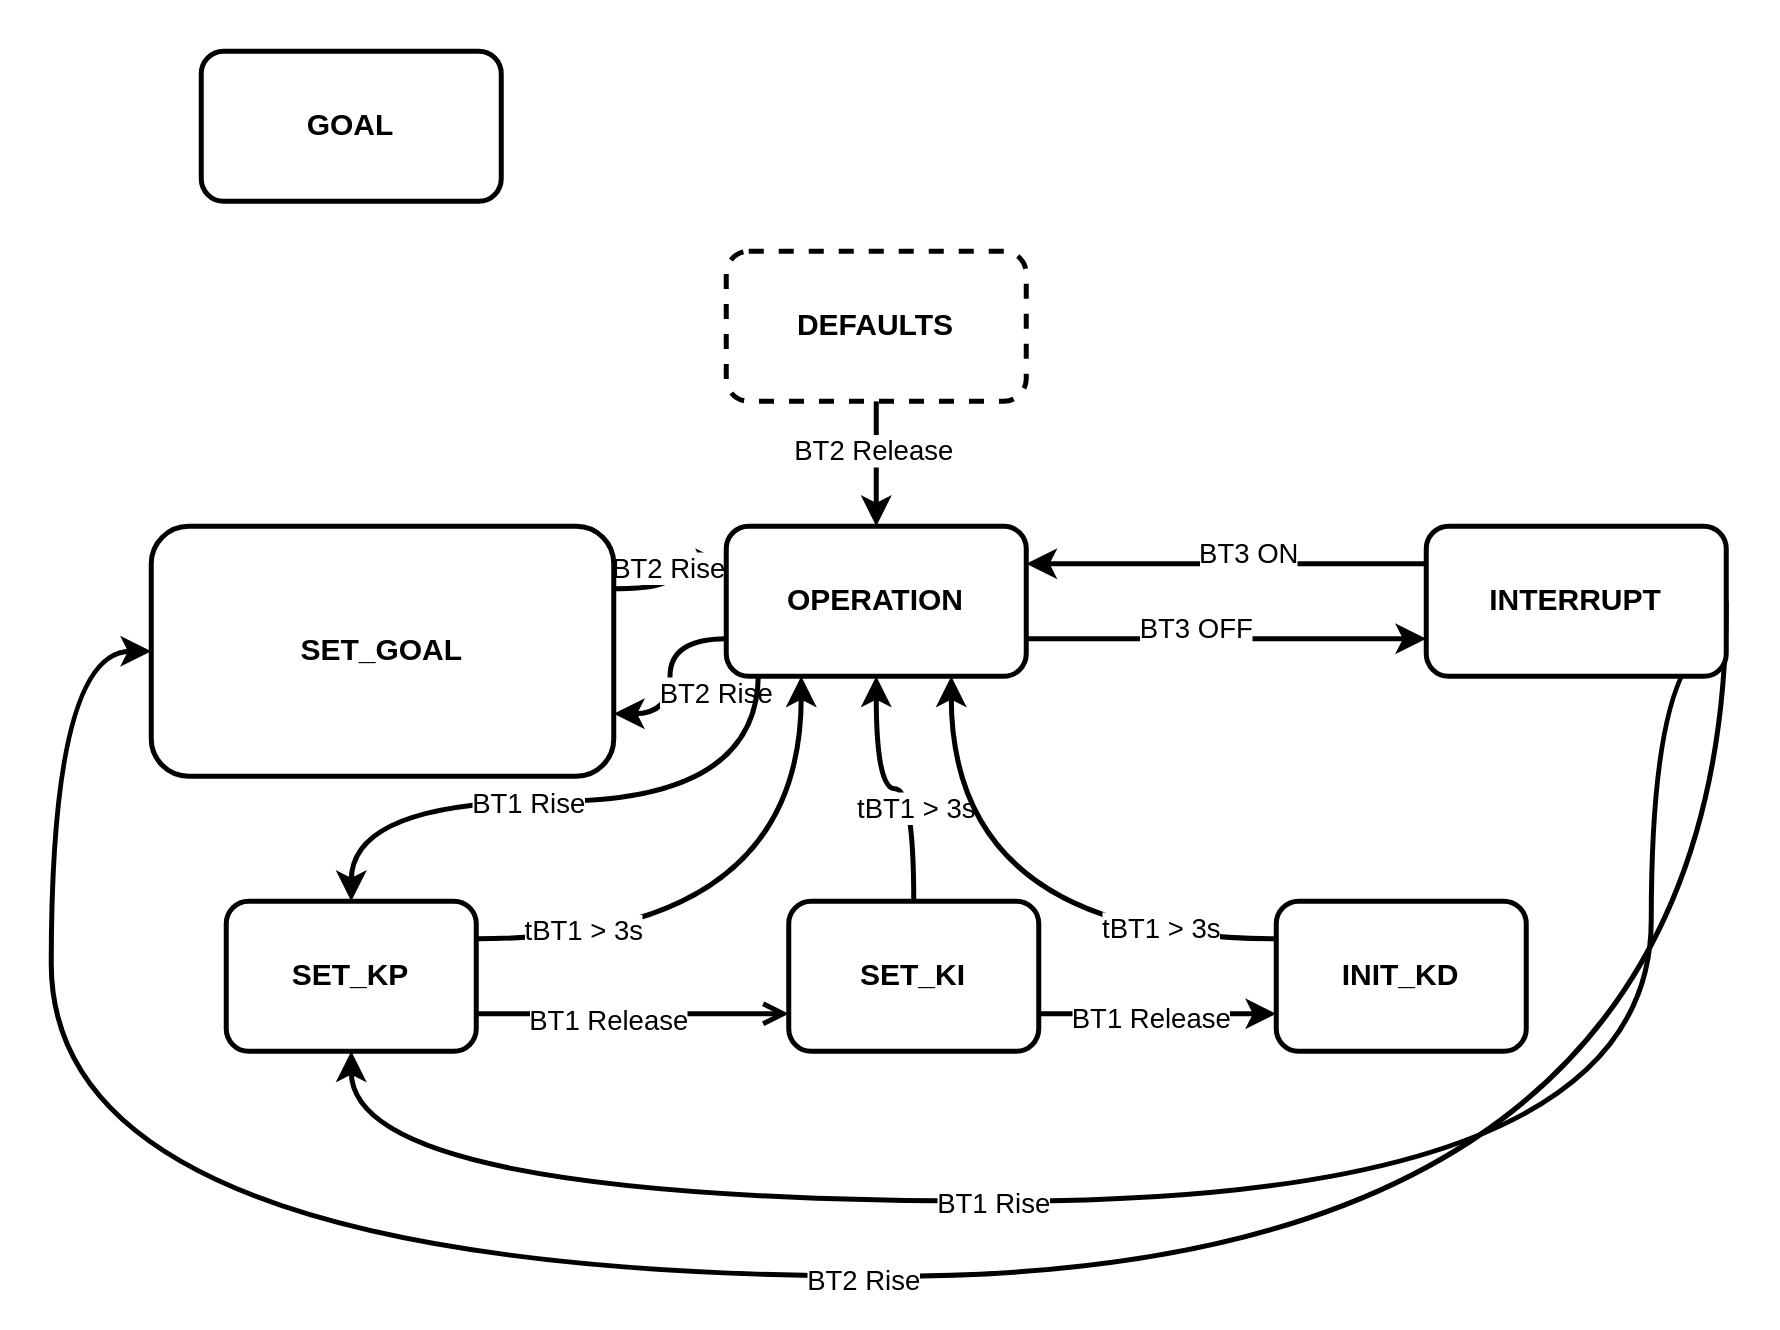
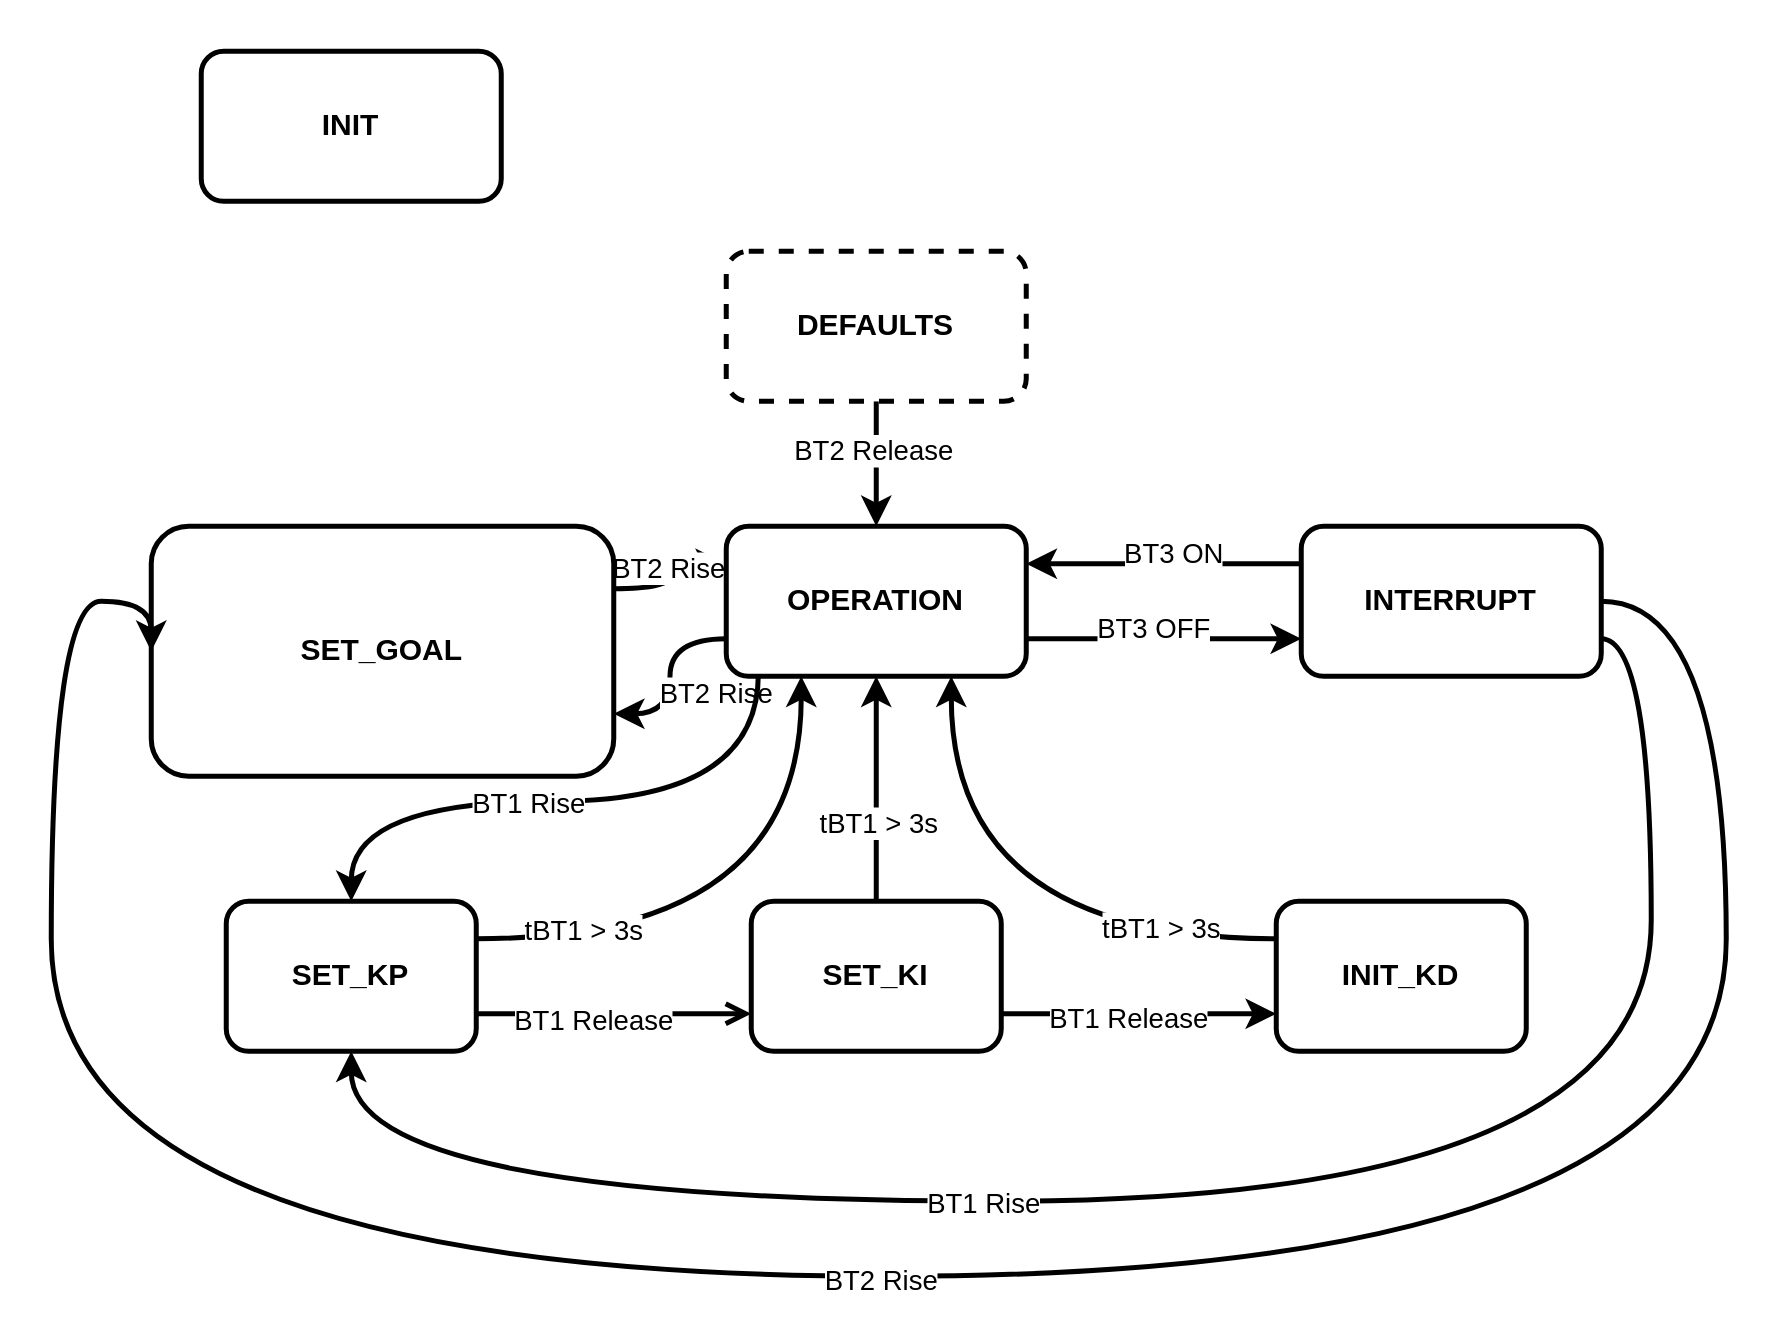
  <mxCell id="0" />
  <mxCell id="1" parent="0" />
  <mxCell id="2" style="edgeStyle=orthogonalEdgeStyle;curved=1;rounded=0;orthogonalLoop=1;jettySize=auto;html=1;exitX=1;exitY=0.25;exitDx=0;exitDy=0;entryX=0.25;entryY=1;entryDx=0;entryDy=0;strokeWidth=2;shadow=0;fontStyle=1" edge="1" parent="1" source="6" target="25"><mxGeometry relative="1" as="geometry" /></mxCell>
  <mxCell id="3" value="tBT1 &amp;gt; 3s" style="edgeLabel;html=1;align=center;verticalAlign=middle;resizable=0;points=[];" vertex="1" connectable="0" parent="2"><mxGeometry x="-0.599" y="4" relative="1" as="geometry"><mxPoint x="-5" as="offset" /></mxGeometry></mxCell>
  <mxCell id="4" value="" style="edgeStyle=orthogonalEdgeStyle;curved=1;rounded=0;orthogonalLoop=1;jettySize=auto;html=1;exitX=1;exitY=0.75;exitDx=0;exitDy=0;entryX=0;entryY=0.75;entryDx=0;entryDy=0;strokeWidth=2;shadow=0;fontStyle=1;endArrow=open;" edge="1" parent="1" source="6" target="11"><mxGeometry relative="1" as="geometry" /></mxCell>
  <mxCell id="5" value="BT1 Release" style="edgeLabel;html=1;align=center;verticalAlign=middle;resizable=0;points=[];" vertex="1" connectable="0" parent="4"><mxGeometry x="-0.168" y="-2" relative="1" as="geometry"><mxPoint as="offset" /></mxGeometry></mxCell>
  <mxCell id="6" value="SET_KP" style="rounded=1;whiteSpace=wrap;html=1;strokeWidth=2;shadow=0;fontStyle=1" vertex="1" parent="1"><mxGeometry x="90" y="360" width="100" height="60" as="geometry" /></mxCell>
  <mxCell id="7" style="edgeStyle=orthogonalEdgeStyle;curved=1;rounded=0;orthogonalLoop=1;jettySize=auto;html=1;exitX=0.5;exitY=0;exitDx=0;exitDy=0;entryX=0.5;entryY=1;entryDx=0;entryDy=0;strokeWidth=2;shadow=0;fontStyle=1" edge="1" parent="1" source="11" target="25"><mxGeometry relative="1" as="geometry" /></mxCell>
  <mxCell id="8" value="tBT1 &amp;gt; 3s" style="edgeLabel;html=1;align=center;verticalAlign=middle;resizable=0;points=[];" vertex="1" connectable="0" parent="7"><mxGeometry x="-0.284" relative="1" as="geometry"><mxPoint as="offset" /></mxGeometry></mxCell>
  <mxCell id="9" value="" style="edgeStyle=orthogonalEdgeStyle;curved=1;rounded=0;orthogonalLoop=1;jettySize=auto;html=1;exitX=1;exitY=0.75;exitDx=0;exitDy=0;entryX=0;entryY=0.75;entryDx=0;entryDy=0;strokeWidth=2;shadow=0;fontStyle=1" edge="1" parent="1" source="11" target="14"><mxGeometry relative="1" as="geometry" /></mxCell>
  <mxCell id="10" value="BT1 Release" style="edgeLabel;html=1;align=center;verticalAlign=middle;resizable=0;points=[];" vertex="1" connectable="0" parent="9"><mxGeometry x="-0.276" y="-1" relative="1" as="geometry"><mxPoint x="10" as="offset" /></mxGeometry></mxCell>
- <mxCell id="11" value="SET_KI" style="rounded=1;whiteSpace=wrap;html=1;strokeWidth=2;shadow=0;fontStyle=1" vertex="1" parent="1"><mxGeometry x="315" y="360" width="100" height="60" as="geometry" /></mxCell>
+ <mxCell id="11" value="SET_KI" style="rounded=1;whiteSpace=wrap;html=1;strokeWidth=2;shadow=0;fontStyle=1" vertex="1" parent="1"><mxGeometry x="300" y="360" width="100" height="60" as="geometry" /></mxCell>
  <mxCell id="12" style="edgeStyle=orthogonalEdgeStyle;curved=1;rounded=0;orthogonalLoop=1;jettySize=auto;html=1;exitX=0;exitY=0.25;exitDx=0;exitDy=0;entryX=0.75;entryY=1;entryDx=0;entryDy=0;strokeWidth=2;shadow=0;fontStyle=1" edge="1" parent="1" source="14" target="25"><mxGeometry relative="1" as="geometry" /></mxCell>
  <mxCell id="13" value="tBT1 &amp;gt; 3s" style="edgeLabel;html=1;align=center;verticalAlign=middle;resizable=0;points=[];" vertex="1" connectable="0" parent="12"><mxGeometry x="-0.294" y="-18" relative="1" as="geometry"><mxPoint x="36" y="13" as="offset" /></mxGeometry></mxCell>
  <mxCell id="14" value="INIT_KD" style="rounded=1;whiteSpace=wrap;html=1;strokeWidth=2;shadow=0;fontStyle=1" vertex="1" parent="1"><mxGeometry x="510" y="360" width="100" height="60" as="geometry" /></mxCell>
- <mxCell id="15" value="GOAL" style="rounded=1;whiteSpace=wrap;html=1;strokeWidth=2;shadow=0;fontStyle=1" vertex="1" parent="1"><mxGeometry x="80" y="20" width="120" height="60" as="geometry" /></mxCell>
+ <mxCell id="15" value="INIT" style="rounded=1;whiteSpace=wrap;html=1;strokeWidth=2;shadow=0;fontStyle=1" vertex="1" parent="1"><mxGeometry x="80" y="20" width="120" height="60" as="geometry" /></mxCell>
  <mxCell id="16" style="edgeStyle=orthogonalEdgeStyle;curved=1;rounded=0;orthogonalLoop=1;jettySize=auto;html=1;exitX=1;exitY=0.25;exitDx=0;exitDy=0;entryX=0;entryY=0.25;entryDx=0;entryDy=0;strokeWidth=2;shadow=0;fontStyle=1" edge="1" parent="1" source="18" target="25"><mxGeometry relative="1" as="geometry" /></mxCell>
  <mxCell id="17" value="BT2 Rise" style="edgeLabel;html=1;align=center;verticalAlign=middle;resizable=0;points=[];" vertex="1" connectable="0" parent="16"><mxGeometry x="0.133" y="1" relative="1" as="geometry"><mxPoint as="offset" /></mxGeometry></mxCell>
  <mxCell id="18" value="SET_GOAL" style="rounded=1;whiteSpace=wrap;html=1;strokeWidth=2;shadow=0;fontStyle=1" vertex="1" parent="1"><mxGeometry x="60" y="210" width="185" height="100" as="geometry" /></mxCell>
  <mxCell id="19" style="edgeStyle=orthogonalEdgeStyle;curved=1;rounded=0;orthogonalLoop=1;jettySize=auto;html=1;exitX=0;exitY=0.75;exitDx=0;exitDy=0;entryX=1;entryY=0.75;entryDx=0;entryDy=0;strokeWidth=2;shadow=0;fontStyle=1" edge="1" parent="1" source="25" target="18"><mxGeometry relative="1" as="geometry" /></mxCell>
  <mxCell id="20" value="BT2 Rise" style="edgeLabel;html=1;align=center;verticalAlign=middle;resizable=0;points=[];" vertex="1" connectable="0" parent="19"><mxGeometry x="0.302" relative="1" as="geometry"><mxPoint x="18" y="-5" as="offset" /></mxGeometry></mxCell>
  <mxCell id="21" style="edgeStyle=orthogonalEdgeStyle;curved=1;rounded=0;orthogonalLoop=1;jettySize=auto;html=1;exitX=1;exitY=0.75;exitDx=0;exitDy=0;entryX=0;entryY=0.75;entryDx=0;entryDy=0;strokeWidth=2;shadow=0;fontStyle=1" edge="1" parent="1" source="25" target="32"><mxGeometry relative="1" as="geometry" /></mxCell>
  <mxCell id="22" value="BT3 OFF" style="edgeLabel;html=1;align=center;verticalAlign=middle;resizable=0;points=[];" vertex="1" connectable="0" parent="21"><mxGeometry x="-0.328" y="1" relative="1" as="geometry"><mxPoint x="13" y="-4" as="offset" /></mxGeometry></mxCell>
  <mxCell id="23" style="edgeStyle=orthogonalEdgeStyle;curved=1;rounded=0;orthogonalLoop=1;jettySize=auto;html=1;exitX=0.107;exitY=0.985;exitDx=0;exitDy=0;exitPerimeter=0;strokeWidth=2;shadow=0;fontStyle=1" edge="1" parent="1" source="25" target="6"><mxGeometry relative="1" as="geometry"><Array as="points"><mxPoint x="303" y="320" /><mxPoint x="140" y="320" /></Array></mxGeometry></mxCell>
  <mxCell id="24" value="BT1 Rise" style="edgeLabel;html=1;align=center;verticalAlign=middle;resizable=0;points=[];" vertex="1" connectable="0" parent="23"><mxGeometry x="0.113" y="2" relative="1" as="geometry"><mxPoint x="-2" y="-2" as="offset" /></mxGeometry></mxCell>
  <mxCell id="25" value="OPERATION" style="rounded=1;whiteSpace=wrap;html=1;strokeWidth=2;shadow=0;fontStyle=1" vertex="1" parent="1"><mxGeometry x="290" y="210" width="120" height="60" as="geometry" /></mxCell>
  <mxCell id="26" style="edgeStyle=orthogonalEdgeStyle;curved=1;rounded=0;orthogonalLoop=1;jettySize=auto;html=1;exitX=0;exitY=0.25;exitDx=0;exitDy=0;entryX=1;entryY=0.25;entryDx=0;entryDy=0;strokeWidth=2;shadow=0;fontStyle=1" edge="1" parent="1" source="32" target="25"><mxGeometry relative="1" as="geometry" /></mxCell>
  <mxCell id="27" value="BT3 ON" style="edgeLabel;html=1;align=center;verticalAlign=middle;resizable=0;points=[];" vertex="1" connectable="0" parent="26"><mxGeometry x="-0.187" y="1" relative="1" as="geometry"><mxPoint x="-7" y="-6" as="offset" /></mxGeometry></mxCell>
  <mxCell id="28" style="edgeStyle=orthogonalEdgeStyle;curved=1;rounded=0;orthogonalLoop=1;jettySize=auto;html=1;exitX=1;exitY=0.75;exitDx=0;exitDy=0;entryX=0.5;entryY=1;entryDx=0;entryDy=0;strokeWidth=2;shadow=0;fontStyle=1" edge="1" parent="1" source="32" target="6"><mxGeometry relative="1" as="geometry"><Array as="points"><mxPoint x="660" y="255" /><mxPoint x="660" y="480" /><mxPoint x="140" y="480" /></Array></mxGeometry></mxCell>
  <mxCell id="29" value="BT1 Rise" style="edgeLabel;html=1;align=center;verticalAlign=middle;resizable=0;points=[];spacingLeft=0;labelBorderColor=none;" vertex="1" connectable="0" parent="28"><mxGeometry x="0.244" relative="1" as="geometry"><mxPoint as="offset" /></mxGeometry></mxCell>
  <mxCell id="30" style="edgeStyle=orthogonalEdgeStyle;curved=1;rounded=0;orthogonalLoop=1;jettySize=auto;html=1;exitX=1;exitY=0.5;exitDx=0;exitDy=0;entryX=0;entryY=0.5;entryDx=0;entryDy=0;strokeWidth=2;" edge="1" parent="1" source="32" target="18"><mxGeometry relative="1" as="geometry"><Array as="points"><mxPoint x="690" y="240" /><mxPoint x="690" y="510" /><mxPoint x="20" y="510" /><mxPoint x="20" y="240" /></Array></mxGeometry></mxCell>
  <mxCell id="31" value="BT2 Rise" style="edgeLabel;html=1;align=center;verticalAlign=middle;resizable=0;points=[];" vertex="1" connectable="0" parent="30"><mxGeometry x="-0.045" y="1" relative="1" as="geometry"><mxPoint x="-29" as="offset" /></mxGeometry></mxCell>
- <mxCell id="32" value="INTERRUPT" style="rounded=1;whiteSpace=wrap;html=1;strokeWidth=2;shadow=0;fontStyle=1" vertex="1" parent="1"><mxGeometry x="570" y="210" width="120" height="60" as="geometry" /></mxCell>
+ <mxCell id="32" value="INTERRUPT" style="rounded=1;whiteSpace=wrap;html=1;strokeWidth=2;shadow=0;fontStyle=1" vertex="1" parent="1"><mxGeometry x="520" y="210" width="120" height="60" as="geometry" /></mxCell>
  <mxCell id="33" value="" style="edgeStyle=orthogonalEdgeStyle;curved=1;rounded=0;orthogonalLoop=1;jettySize=auto;html=1;strokeWidth=2;shadow=0;fontStyle=1" edge="1" parent="1" source="35" target="25"><mxGeometry relative="1" as="geometry" /></mxCell>
  <mxCell id="34" value="BT2 Release" style="edgeLabel;html=1;align=center;verticalAlign=middle;resizable=0;points=[];" vertex="1" connectable="0" parent="33"><mxGeometry x="-0.231" y="-2" relative="1" as="geometry"><mxPoint as="offset" /></mxGeometry></mxCell>
  <mxCell id="35" value="DEFAULTS" style="rounded=1;whiteSpace=wrap;html=1;strokeWidth=2;shadow=0;fontStyle=1;dashed=1;" vertex="1" parent="1"><mxGeometry x="290" y="100" width="120" height="60" as="geometry" /></mxCell>
